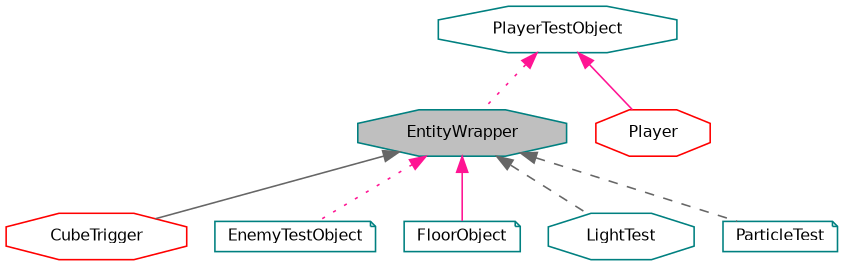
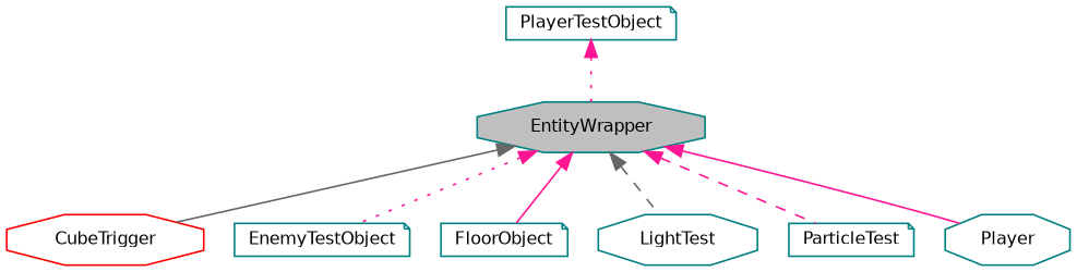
  digraph {
    node [color=teal fillcolor=white fontname=Helvetica fontsize=10 shape=octagon style=filled]
    edge [color=deeppink dir=back fontname=Helvetica fontsize=10 labelfontname=Helvetica labelfontsize=10 style=solid]
    n1 [fillcolor=grey75 fontcolor=black height=0.2 label=EntityWrapper width=0.4]
    n2 [color=red height=0.2 label=CubeTrigger width=0.4]
    n3 [height=0.2 label=EnemyTestObject shape=note width=0.4]
    n4 [height=0.2 label=FloorObject shape=note width=0.4]
    n5 [height=0.2 label=LightTest width=0.4]
    n6 [height=0.2 label=ParticleTest shape=note width=0.4]
-   n7 [color=red height=0.2 label=Player width=0.4]
-   n8 [height=0.2 label=PlayerTestObject width=0.4]
+   n7 [height=0.2 label=Player width=0.4]
+   n8 [height=0.2 label=PlayerTestObject shape=note width=0.4]
    n1 -> n2 [color=gray40]
    n1 -> n3 [style=dotted]
    n1 -> n4
    n1 -> n5 [color=gray40 style=dashed]
-   n1 -> n6 [color=gray40 style=dashed]
-   n8 -> n7
+   n1 -> n6 [style=dashed]
+   n1 -> n7
    n8 -> n1 [style=dotted]
  }
